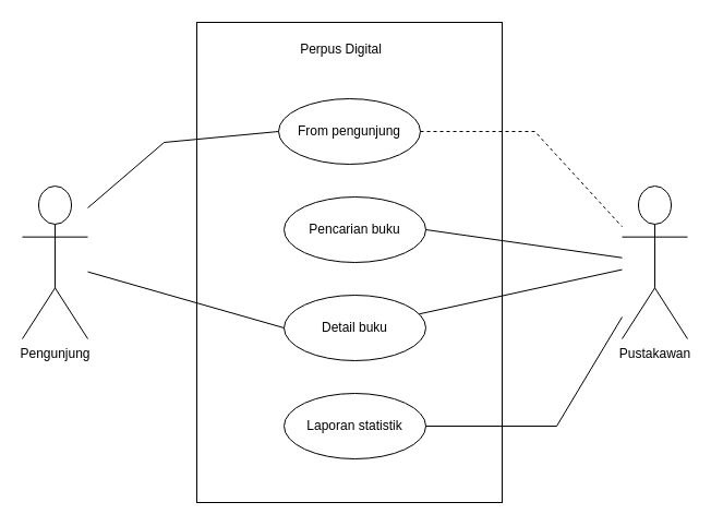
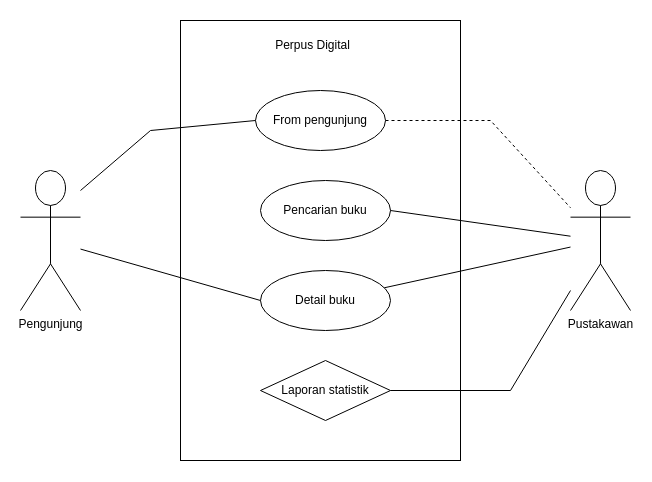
  <mxCell id="0" />
  <mxCell id="1" parent="0" />
  <mxCell id="2" value="" style="rounded=0;whiteSpace=wrap;html=1;" vertex="1" parent="1"><mxGeometry x="180" y="20" width="280" height="440" as="geometry" /></mxCell>
  <mxCell id="3" value="Perpus Digital" style="text;html=1;strokeColor=none;fillColor=none;align=center;verticalAlign=middle;whiteSpace=wrap;rounded=0;" vertex="1" parent="1"><mxGeometry x="260" y="30" width="105" height="30" as="geometry" /></mxCell>
  <mxCell id="4" value="From pengunjung" style="ellipse;whiteSpace=wrap;html=1;" vertex="1" parent="1"><mxGeometry x="255" y="90" width="130" height="60" as="geometry" /></mxCell>
  <mxCell id="5" value="Pencarian buku" style="ellipse;whiteSpace=wrap;html=1;" vertex="1" parent="1"><mxGeometry x="260" y="180" width="130" height="60" as="geometry" /></mxCell>
  <mxCell id="6" value="Detail buku" style="ellipse;whiteSpace=wrap;html=1;" vertex="1" parent="1"><mxGeometry x="260" y="270" width="130" height="60" as="geometry" /></mxCell>
- <mxCell id="7" value="Laporan statistik" style="ellipse;whiteSpace=wrap;html=1;" vertex="1" parent="1"><mxGeometry x="260" y="360" width="130" height="60" as="geometry" /></mxCell>
+ <mxCell id="7" value="Laporan statistik" style="rhombus;whiteSpace=wrap;html=1;" vertex="1" parent="1"><mxGeometry x="260" y="360" width="130" height="60" as="geometry" /></mxCell>
  <mxCell id="8" value="Pengunjung" style="shape=umlActor;verticalLabelPosition=bottom;verticalAlign=top;html=1;outlineConnect=0;" vertex="1" parent="1"><mxGeometry x="20" y="170" width="60" height="140" as="geometry" /></mxCell>
  <mxCell id="9" value="Pustakawan" style="shape=umlActor;verticalLabelPosition=bottom;verticalAlign=top;html=1;outlineConnect=0;" vertex="1" parent="1"><mxGeometry x="570" y="170" width="60" height="140" as="geometry" /></mxCell>
  <mxCell id="10" value="" style="endArrow=none;html=1;rounded=0;entryX=0;entryY=0.5;entryDx=0;entryDy=0;" edge="1" parent="1" target="4"><mxGeometry width="50" height="50" relative="1" as="geometry"><mxPoint x="80" y="190" as="sourcePoint" /><mxPoint x="160" y="170" as="targetPoint" /><Array as="points"><mxPoint x="150" y="130" /></Array></mxGeometry></mxCell>
  <mxCell id="11" value="" style="endArrow=none;html=1;rounded=0;entryX=0;entryY=0.5;entryDx=0;entryDy=0;" edge="1" parent="1" source="8" target="6"><mxGeometry width="50" height="50" relative="1" as="geometry"><mxPoint x="120" y="300" as="sourcePoint" /><mxPoint x="170" y="250" as="targetPoint" /></mxGeometry></mxCell>
  <mxCell id="12" value="" style="endArrow=none;html=1;rounded=0;exitX=1;exitY=0.5;exitDx=0;exitDy=0;dashed=1;" edge="1" parent="1" source="4" target="9"><mxGeometry width="50" height="50" relative="1" as="geometry"><mxPoint x="490" y="230" as="sourcePoint" /><mxPoint x="540" y="180" as="targetPoint" /><Array as="points"><mxPoint x="490" y="120" /></Array></mxGeometry></mxCell>
  <mxCell id="13" value="" style="endArrow=none;html=1;rounded=0;exitX=1;exitY=0.5;exitDx=0;exitDy=0;" edge="1" parent="1" source="5" target="9"><mxGeometry width="50" height="50" relative="1" as="geometry"><mxPoint x="460" y="290" as="sourcePoint" /><mxPoint x="510" y="240" as="targetPoint" /></mxGeometry></mxCell>
  <mxCell id="14" value="" style="endArrow=none;html=1;rounded=0;" edge="1" parent="1" source="6" target="9"><mxGeometry width="50" height="50" relative="1" as="geometry"><mxPoint x="391" y="293" as="sourcePoint" /><mxPoint x="520" y="250" as="targetPoint" /></mxGeometry></mxCell>
  <mxCell id="15" value="" style="endArrow=none;html=1;rounded=0;" edge="1" parent="1" source="7" target="9"><mxGeometry width="50" height="50" relative="1" as="geometry"><mxPoint x="480" y="410" as="sourcePoint" /><mxPoint x="530" y="330" as="targetPoint" /><Array as="points"><mxPoint x="510" y="390" /></Array></mxGeometry></mxCell>
